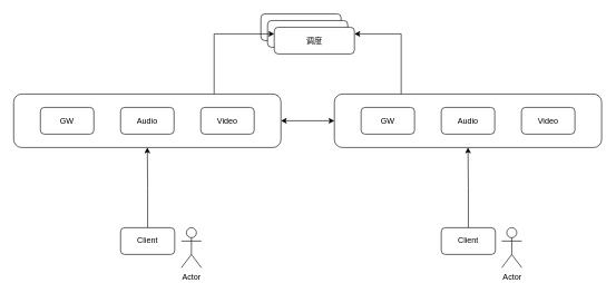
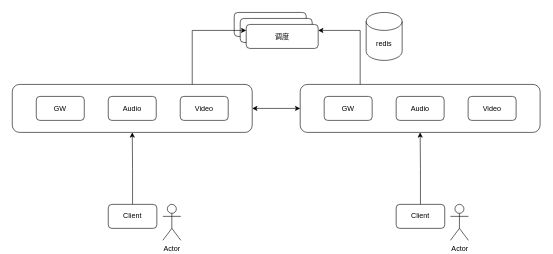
  <mxCell id="0" />
  <mxCell id="1" parent="0" />
+ <mxCell id="2" value="redis" style="shape=cylinder3;whiteSpace=wrap;html=1;boundedLbl=1;backgroundOutline=1;size=15;" vertex="1" parent="1"><mxGeometry x="610" y="20" width="60" height="80" as="geometry" /></mxCell>
  <mxCell id="3" style="edgeStyle=orthogonalEdgeStyle;rounded=0;orthogonalLoop=1;jettySize=auto;html=1;entryX=0.5;entryY=1;entryDx=0;entryDy=0;" edge="1" parent="1" source="24" target="10"><mxGeometry relative="1" as="geometry" /></mxCell>
  <mxCell id="4" value="" style="group" vertex="1" connectable="0" parent="1"><mxGeometry x="390" y="20" width="140" height="60" as="geometry" /></mxCell>
  <mxCell id="5" value="调度" style="rounded=1;whiteSpace=wrap;html=1;" vertex="1" parent="4"><mxGeometry width="120" height="40" as="geometry" /></mxCell>
  <mxCell id="6" value="调度" style="rounded=1;whiteSpace=wrap;html=1;" vertex="1" parent="4"><mxGeometry x="10" y="10" width="120" height="40" as="geometry" /></mxCell>
  <mxCell id="7" value="调度" style="rounded=1;whiteSpace=wrap;html=1;" vertex="1" parent="4"><mxGeometry x="20" y="20" width="120" height="40" as="geometry" /></mxCell>
  <mxCell id="8" style="edgeStyle=orthogonalEdgeStyle;rounded=0;orthogonalLoop=1;jettySize=auto;html=1;" edge="1" parent="1" source="21" target="15"><mxGeometry relative="1" as="geometry" /></mxCell>
  <mxCell id="9" value="" style="group" vertex="1" connectable="0" parent="1"><mxGeometry x="20" y="140" width="400" height="80" as="geometry" /></mxCell>
  <mxCell id="10" value="" style="rounded=1;whiteSpace=wrap;html=1;" vertex="1" parent="9"><mxGeometry width="400" height="80" as="geometry" /></mxCell>
  <mxCell id="11" value="Audio" style="rounded=1;whiteSpace=wrap;html=1;" vertex="1" parent="9"><mxGeometry x="160" y="20" width="80" height="40" as="geometry" /></mxCell>
  <mxCell id="12" value="Video" style="rounded=1;whiteSpace=wrap;html=1;" vertex="1" parent="9"><mxGeometry x="280" y="20" width="80" height="40" as="geometry" /></mxCell>
  <mxCell id="13" value="GW" style="rounded=1;whiteSpace=wrap;html=1;" vertex="1" parent="9"><mxGeometry x="40" y="20" width="80" height="40" as="geometry" /></mxCell>
  <mxCell id="14" value="" style="group" vertex="1" connectable="0" parent="1"><mxGeometry x="500" y="140" width="400" height="80" as="geometry" /></mxCell>
  <mxCell id="15" value="" style="rounded=1;whiteSpace=wrap;html=1;" vertex="1" parent="14"><mxGeometry width="400" height="80" as="geometry" /></mxCell>
  <mxCell id="16" value="Audio" style="rounded=1;whiteSpace=wrap;html=1;" vertex="1" parent="14"><mxGeometry x="160" y="20" width="80" height="40" as="geometry" /></mxCell>
  <mxCell id="17" value="Video" style="rounded=1;whiteSpace=wrap;html=1;" vertex="1" parent="14"><mxGeometry x="280" y="20" width="80" height="40" as="geometry" /></mxCell>
  <mxCell id="18" value="GW" style="rounded=1;whiteSpace=wrap;html=1;" vertex="1" parent="14"><mxGeometry x="40" y="20" width="80" height="40" as="geometry" /></mxCell>
  <mxCell id="19" value="" style="group" vertex="1" connectable="0" parent="1"><mxGeometry x="660" y="340" width="120.5" height="60" as="geometry" /></mxCell>
  <mxCell id="20" value="Actor" style="shape=umlActor;verticalLabelPosition=bottom;verticalAlign=top;html=1;outlineConnect=0;" vertex="1" parent="19"><mxGeometry x="90.5" width="30" height="60" as="geometry" /></mxCell>
  <mxCell id="21" value="Client" style="rounded=1;whiteSpace=wrap;html=1;" vertex="1" parent="19"><mxGeometry width="81" height="40" as="geometry" /></mxCell>
  <mxCell id="22" value="" style="group" vertex="1" connectable="0" parent="1"><mxGeometry x="180" y="340" width="121" height="60" as="geometry" /></mxCell>
  <mxCell id="23" value="Actor" style="shape=umlActor;verticalLabelPosition=bottom;verticalAlign=top;html=1;outlineConnect=0;" vertex="1" parent="22"><mxGeometry x="91" width="30" height="60" as="geometry" /></mxCell>
  <mxCell id="24" value="Client" style="rounded=1;whiteSpace=wrap;html=1;" vertex="1" parent="22"><mxGeometry width="81" height="40" as="geometry" /></mxCell>
  <mxCell id="25" style="edgeStyle=orthogonalEdgeStyle;rounded=0;orthogonalLoop=1;jettySize=auto;html=1;startArrow=classic;startFill=1;" edge="1" parent="1" source="10" target="15"><mxGeometry relative="1" as="geometry" /></mxCell>
  <mxCell id="26" style="edgeStyle=orthogonalEdgeStyle;rounded=0;orthogonalLoop=1;jettySize=auto;html=1;exitX=0.75;exitY=0;exitDx=0;exitDy=0;entryX=0;entryY=0.25;entryDx=0;entryDy=0;" edge="1" parent="1" source="10" target="7"><mxGeometry relative="1" as="geometry" /></mxCell>
  <mxCell id="27" style="edgeStyle=orthogonalEdgeStyle;rounded=0;orthogonalLoop=1;jettySize=auto;html=1;exitX=0.25;exitY=0;exitDx=0;exitDy=0;entryX=1;entryY=0.25;entryDx=0;entryDy=0;" edge="1" parent="1" source="15" target="7"><mxGeometry relative="1" as="geometry" /></mxCell>
